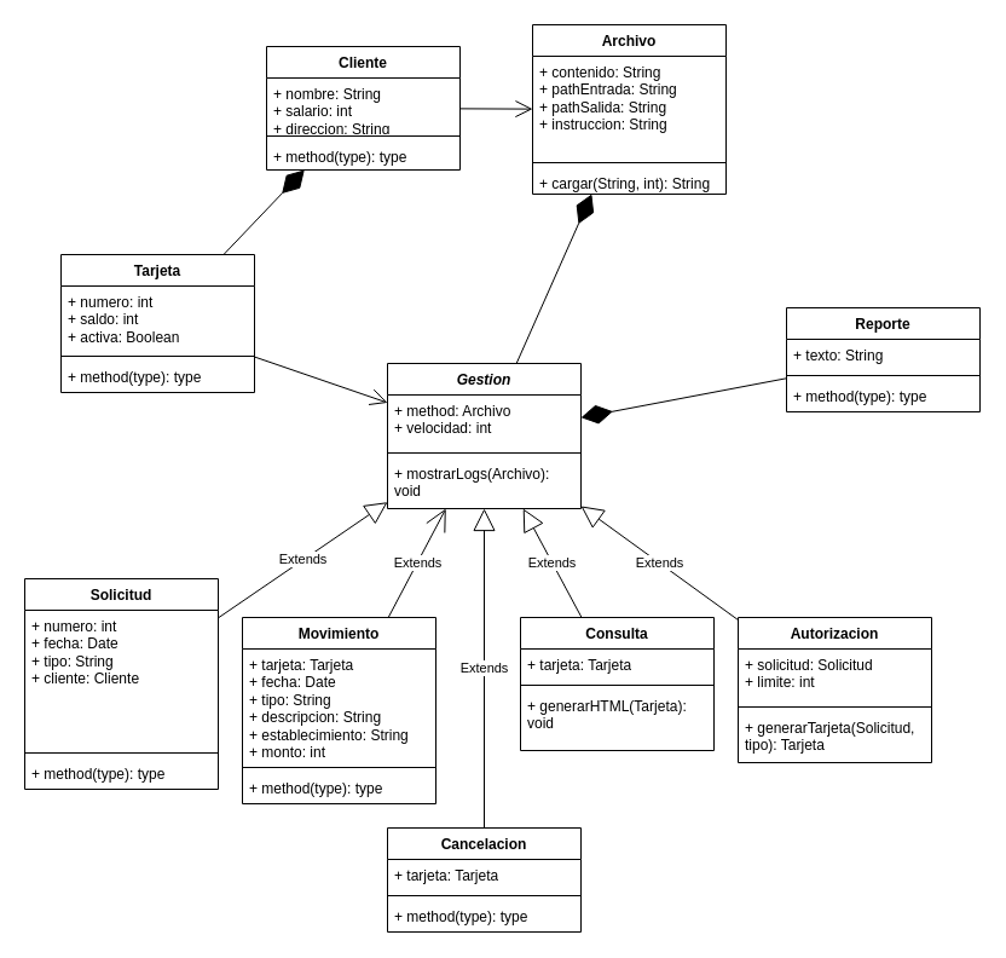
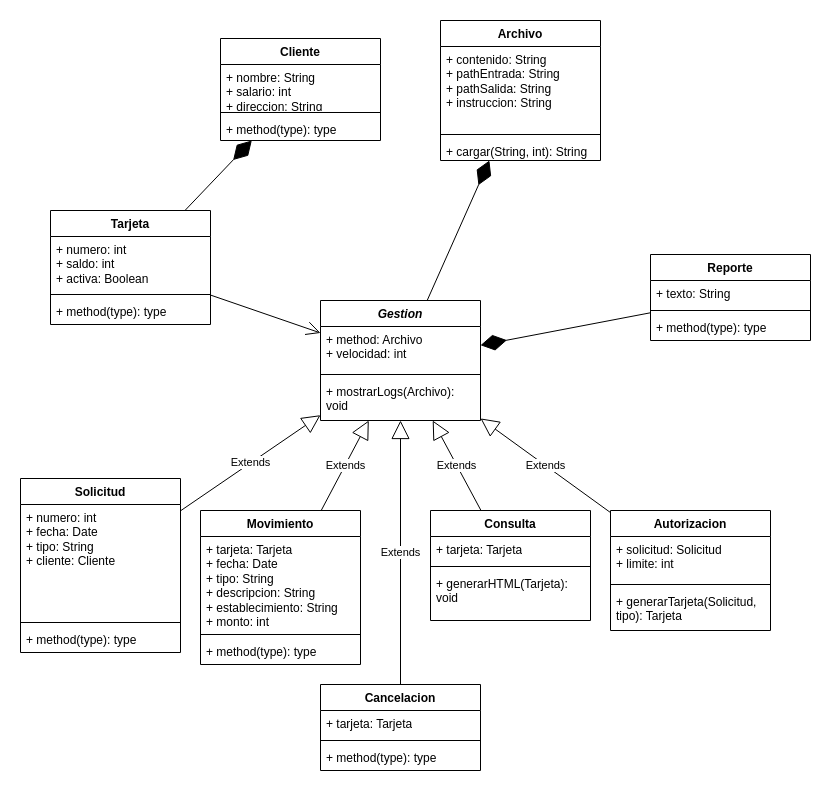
  <mxCell id="0" />
  <mxCell id="1" parent="0" />
  <mxCell id="2" value="Cliente" style="swimlane;fontStyle=1;align=center;verticalAlign=top;childLayout=stackLayout;horizontal=1;startSize=26;horizontalStack=0;resizeParent=1;resizeParentMax=0;resizeLast=0;collapsible=1;marginBottom=0;whiteSpace=wrap;html=1;" parent="1" vertex="1"><mxGeometry x="220" y="38" width="160" height="102" as="geometry" /></mxCell>
  <mxCell id="3" value="+ nombre: String&lt;div&gt;+ salario: int&lt;br&gt;&lt;/div&gt;&lt;div&gt;+ direccion: String&lt;br&gt;&lt;/div&gt;" style="text;strokeColor=none;fillColor=none;align=left;verticalAlign=top;spacingLeft=4;spacingRight=4;overflow=hidden;rotatable=0;points=[[0,0.5],[1,0.5]];portConstraint=eastwest;whiteSpace=wrap;html=1;" parent="2" vertex="1"><mxGeometry y="26" width="160" height="44" as="geometry" /></mxCell>
  <mxCell id="4" value="" style="line;strokeWidth=1;fillColor=none;align=left;verticalAlign=middle;spacingTop=-1;spacingLeft=3;spacingRight=3;rotatable=0;labelPosition=right;points=[];portConstraint=eastwest;strokeColor=inherit;" parent="2" vertex="1"><mxGeometry y="70" width="160" height="8" as="geometry" /></mxCell>
  <mxCell id="5" value="+ method(type): type" style="text;strokeColor=none;fillColor=none;align=left;verticalAlign=top;spacingLeft=4;spacingRight=4;overflow=hidden;rotatable=0;points=[[0,0.5],[1,0.5]];portConstraint=eastwest;whiteSpace=wrap;html=1;" parent="2" vertex="1"><mxGeometry y="78" width="160" height="24" as="geometry" /></mxCell>
  <mxCell id="6" value="Tarjeta" style="swimlane;fontStyle=1;align=center;verticalAlign=top;childLayout=stackLayout;horizontal=1;startSize=26;horizontalStack=0;resizeParent=1;resizeParentMax=0;resizeLast=0;collapsible=1;marginBottom=0;whiteSpace=wrap;html=1;" parent="1" vertex="1"><mxGeometry x="50" y="210" width="160" height="114" as="geometry" /></mxCell>
  <mxCell id="7" value="+ numero: int&lt;div&gt;+ saldo: int&lt;br&gt;&lt;/div&gt;&lt;div&gt;+ activa: Boolean&lt;br&gt;&lt;/div&gt;" style="text;strokeColor=none;fillColor=none;align=left;verticalAlign=top;spacingLeft=4;spacingRight=4;overflow=hidden;rotatable=0;points=[[0,0.5],[1,0.5]];portConstraint=eastwest;whiteSpace=wrap;html=1;" parent="6" vertex="1"><mxGeometry y="26" width="160" height="54" as="geometry" /></mxCell>
  <mxCell id="8" value="" style="line;strokeWidth=1;fillColor=none;align=left;verticalAlign=middle;spacingTop=-1;spacingLeft=3;spacingRight=3;rotatable=0;labelPosition=right;points=[];portConstraint=eastwest;strokeColor=inherit;" parent="6" vertex="1"><mxGeometry y="80" width="160" height="8" as="geometry" /></mxCell>
  <mxCell id="9" value="+ method(type): type" style="text;strokeColor=none;fillColor=none;align=left;verticalAlign=top;spacingLeft=4;spacingRight=4;overflow=hidden;rotatable=0;points=[[0,0.5],[1,0.5]];portConstraint=eastwest;whiteSpace=wrap;html=1;" parent="6" vertex="1"><mxGeometry y="88" width="160" height="26" as="geometry" /></mxCell>
  <mxCell id="10" value="&lt;i&gt;Gestion&lt;/i&gt;" style="swimlane;fontStyle=1;align=center;verticalAlign=top;childLayout=stackLayout;horizontal=1;startSize=26;horizontalStack=0;resizeParent=1;resizeParentMax=0;resizeLast=0;collapsible=1;marginBottom=0;whiteSpace=wrap;html=1;" parent="1" vertex="1"><mxGeometry x="320" y="300" width="160" height="120" as="geometry" /></mxCell>
  <mxCell id="11" value="+ method: Archivo&lt;div&gt;&lt;div&gt;+ velocidad: int&lt;/div&gt;&lt;/div&gt;&lt;div&gt;&lt;br&gt;&lt;/div&gt;" style="text;strokeColor=none;fillColor=none;align=left;verticalAlign=top;spacingLeft=4;spacingRight=4;overflow=hidden;rotatable=0;points=[[0,0.5],[1,0.5]];portConstraint=eastwest;whiteSpace=wrap;html=1;" parent="10" vertex="1"><mxGeometry y="26" width="160" height="44" as="geometry" /></mxCell>
  <mxCell id="12" value="" style="line;strokeWidth=1;fillColor=none;align=left;verticalAlign=middle;spacingTop=-1;spacingLeft=3;spacingRight=3;rotatable=0;labelPosition=right;points=[];portConstraint=eastwest;strokeColor=inherit;" parent="10" vertex="1"><mxGeometry y="70" width="160" height="8" as="geometry" /></mxCell>
  <mxCell id="13" value="+ mostrarLogs(Archivo): void" style="text;strokeColor=none;fillColor=none;align=left;verticalAlign=top;spacingLeft=4;spacingRight=4;overflow=hidden;rotatable=0;points=[[0,0.5],[1,0.5]];portConstraint=eastwest;whiteSpace=wrap;html=1;" parent="10" vertex="1"><mxGeometry y="78" width="160" height="42" as="geometry" /></mxCell>
  <mxCell id="14" value="Archivo" style="swimlane;fontStyle=1;align=center;verticalAlign=top;childLayout=stackLayout;horizontal=1;startSize=26;horizontalStack=0;resizeParent=1;resizeParentMax=0;resizeLast=0;collapsible=1;marginBottom=0;whiteSpace=wrap;html=1;" parent="1" vertex="1"><mxGeometry x="440" y="20" width="160" height="140" as="geometry" /></mxCell>
  <mxCell id="15" value="+ contenido: String&lt;div&gt;&lt;span style=&quot;background-color: initial;&quot;&gt;+ pathEntrada: String&lt;/span&gt;&lt;br&gt;&lt;/div&gt;&lt;div&gt;+ pathSalida: String&lt;br&gt;&lt;/div&gt;&lt;div&gt;&lt;div&gt;+ instruccion: String&lt;br&gt;&lt;/div&gt;&lt;div&gt;&lt;br&gt;&lt;/div&gt;&lt;/div&gt;" style="text;strokeColor=none;fillColor=none;align=left;verticalAlign=top;spacingLeft=4;spacingRight=4;overflow=hidden;rotatable=0;points=[[0,0.5],[1,0.5]];portConstraint=eastwest;whiteSpace=wrap;html=1;" parent="14" vertex="1"><mxGeometry y="26" width="160" height="84" as="geometry" /></mxCell>
  <mxCell id="16" value="" style="line;strokeWidth=1;fillColor=none;align=left;verticalAlign=middle;spacingTop=-1;spacingLeft=3;spacingRight=3;rotatable=0;labelPosition=right;points=[];portConstraint=eastwest;strokeColor=inherit;" parent="14" vertex="1"><mxGeometry y="110" width="160" height="8" as="geometry" /></mxCell>
  <mxCell id="17" value="+ cargar(String, int): String&lt;div&gt;&lt;br&gt;&lt;/div&gt;&lt;div&gt;&lt;div&gt;&lt;span style=&quot;color: rgba(0, 0, 0, 0); font-family: monospace; font-size: 0px; text-wrap: nowrap;&quot;&gt;%3CmxGraphModel%3E%3Croot%3E%3CmxCell%20id%3D%220%22%2F%3E%3CmxCell%20id%3D%221%22%20parent%3D%220%22%2F%3E%3CmxCell%20id%3D%222%22%20value%3D%22Cliente%22%20style%3D%22swimlane%3BfontStyle%3D1%3Balign%3Dcenter%3BverticalAlign%3Dtop%3BchildLayout%3DstackLayout%3Bhorizontal%3D1%3BstartSize%3D26%3BhorizontalStack%3D0%3BresizeParent%3D1%3BresizeParentMax%3D0%3BresizeLast%3D0%3Bcollapsible%3D1%3BmarginBottom%3D0%3BwhiteSpace%3Dwrap%3Bhtml%3D1%3B%22%20vertex%3D%221%22%20parent%3D%221%22%3E%3CmxGeometry%20x%3D%22320%22%20y%3D%22230%22%20width%3D%22160%22%20height%3D%2286%22%20as%3D%22geometry%22%2F%3E%3C%2FmxCell%3E%3CmxCell%20id%3D%223%22%20value%3D%22%2B%20field%3A%20type%22%20style%3D%22text%3BstrokeColor%3Dnone%3BfillColor%3Dnone%3Balign%3Dleft%3BverticalAlign%3Dtop%3BspacingLeft%3D4%3BspacingRight%3D4%3Boverflow%3Dhidden%3Brotatable%3D0%3Bpoints%3D%5B%5B0%2C0.5%5D%2C%5B1%2C0.5%5D%5D%3BportConstraint%3Deastwest%3BwhiteSpace%3Dwrap%3Bhtml%3D1%3B%22%20vertex%3D%221%22%20parent%3D%222%22%3E%3CmxGeometry%20y%3D%2226%22%20width%3D%22160%22%20height%3D%2226%22%20as%3D%22geometry%22%2F%3E%3C%2FmxCell%3E%3CmxCell%20id%3D%224%22%20value%3D%22%22%20style%3D%22line%3BstrokeWidth%3D1%3BfillColor%3Dnone%3Balign%3Dleft%3BverticalAlign%3Dmiddle%3BspacingTop%3D-1%3BspacingLeft%3D3%3BspacingRight%3D3%3Brotatable%3D0%3BlabelPosition%3Dright%3Bpoints%3D%5B%5D%3BportConstraint%3Deastwest%3BstrokeColor%3Dinherit%3B%22%20vertex%3D%221%22%20parent%3D%222%22%3E%3CmxGeometry%20y%3D%2252%22%20width%3D%22160%22%20height%3D%228%22%20as%3D%22geometry%22%2F%3E%3C%2FmxCell%3E%3CmxCell%20id%3D%225%22%20value%3D%22%2B%20method(type)%3A%20type%22%20style%3D%22text%3BstrokeColor%3Dnone%3BfillColor%3Dnone%3Balign%3Dleft%3BverticalAlign%3Dtop%3BspacingLeft%3D4%3BspacingRight%3D4%3Boverflow%3Dhidden%3Brotatable%3D0%3Bpoints%3D%5B%5B0%2C0.5%5D%2C%5B1%2C0.5%5D%5D%3BportConstraint%3Deastwest%3BwhiteSpace%3Dwrap%3Bhtml%3D1%3B%22%20vertex%3D%221%22%20parent%3D%222%22%3E%3CmxGeometry%20y%3D%2260%22%20width%3D%22160%22%20height%3D%2226%22%20as%3D%22geometry%22%2F%3E%3C%2FmxCell%3E%3C%2Froot%3E%3C%2FmxGraphModel%3E&lt;/span&gt;&lt;br&gt;&lt;/div&gt;&lt;/div&gt;" style="text;strokeColor=none;fillColor=none;align=left;verticalAlign=top;spacingLeft=4;spacingRight=4;overflow=hidden;rotatable=0;points=[[0,0.5],[1,0.5]];portConstraint=eastwest;whiteSpace=wrap;html=1;" parent="14" vertex="1"><mxGeometry y="118" width="160" height="22" as="geometry" /></mxCell>
  <mxCell id="18" value="Reporte" style="swimlane;fontStyle=1;align=center;verticalAlign=top;childLayout=stackLayout;horizontal=1;startSize=26;horizontalStack=0;resizeParent=1;resizeParentMax=0;resizeLast=0;collapsible=1;marginBottom=0;whiteSpace=wrap;html=1;" parent="1" vertex="1"><mxGeometry x="650" y="254" width="160" height="86" as="geometry" /></mxCell>
  <mxCell id="19" value="+ texto: String" style="text;strokeColor=none;fillColor=none;align=left;verticalAlign=top;spacingLeft=4;spacingRight=4;overflow=hidden;rotatable=0;points=[[0,0.5],[1,0.5]];portConstraint=eastwest;whiteSpace=wrap;html=1;" parent="18" vertex="1"><mxGeometry y="26" width="160" height="26" as="geometry" /></mxCell>
  <mxCell id="20" value="" style="line;strokeWidth=1;fillColor=none;align=left;verticalAlign=middle;spacingTop=-1;spacingLeft=3;spacingRight=3;rotatable=0;labelPosition=right;points=[];portConstraint=eastwest;strokeColor=inherit;" parent="18" vertex="1"><mxGeometry y="52" width="160" height="8" as="geometry" /></mxCell>
  <mxCell id="21" value="+ method(type): type" style="text;strokeColor=none;fillColor=none;align=left;verticalAlign=top;spacingLeft=4;spacingRight=4;overflow=hidden;rotatable=0;points=[[0,0.5],[1,0.5]];portConstraint=eastwest;whiteSpace=wrap;html=1;" parent="18" vertex="1"><mxGeometry y="60" width="160" height="26" as="geometry" /></mxCell>
  <mxCell id="22" value="Solicitud" style="swimlane;fontStyle=1;align=center;verticalAlign=top;childLayout=stackLayout;horizontal=1;startSize=26;horizontalStack=0;resizeParent=1;resizeParentMax=0;resizeLast=0;collapsible=1;marginBottom=0;whiteSpace=wrap;html=1;" parent="1" vertex="1"><mxGeometry x="20" y="478" width="160" height="174" as="geometry" /></mxCell>
  <mxCell id="23" value="+ numero: int&lt;div&gt;+ fecha: Date&lt;br&gt;&lt;/div&gt;&lt;div&gt;+ tipo: String&lt;br&gt;&lt;/div&gt;&lt;div&gt;+ cliente: Cliente&lt;br&gt;&lt;/div&gt;&lt;div&gt;&lt;br&gt;&lt;/div&gt;" style="text;strokeColor=none;fillColor=none;align=left;verticalAlign=top;spacingLeft=4;spacingRight=4;overflow=hidden;rotatable=0;points=[[0,0.5],[1,0.5]];portConstraint=eastwest;whiteSpace=wrap;html=1;" parent="22" vertex="1"><mxGeometry y="26" width="160" height="114" as="geometry" /></mxCell>
  <mxCell id="24" value="" style="line;strokeWidth=1;fillColor=none;align=left;verticalAlign=middle;spacingTop=-1;spacingLeft=3;spacingRight=3;rotatable=0;labelPosition=right;points=[];portConstraint=eastwest;strokeColor=inherit;" parent="22" vertex="1"><mxGeometry y="140" width="160" height="8" as="geometry" /></mxCell>
  <mxCell id="25" value="+ method(type): type" style="text;strokeColor=none;fillColor=none;align=left;verticalAlign=top;spacingLeft=4;spacingRight=4;overflow=hidden;rotatable=0;points=[[0,0.5],[1,0.5]];portConstraint=eastwest;whiteSpace=wrap;html=1;" parent="22" vertex="1"><mxGeometry y="148" width="160" height="26" as="geometry" /></mxCell>
  <mxCell id="26" value="Movimiento" style="swimlane;fontStyle=1;align=center;verticalAlign=top;childLayout=stackLayout;horizontal=1;startSize=26;horizontalStack=0;resizeParent=1;resizeParentMax=0;resizeLast=0;collapsible=1;marginBottom=0;whiteSpace=wrap;html=1;" parent="1" vertex="1"><mxGeometry x="200" y="510" width="160" height="154" as="geometry" /></mxCell>
  <mxCell id="27" value="+ tarjeta: Tarjeta&lt;div&gt;+ fecha: Date&lt;br&gt;&lt;/div&gt;&lt;div&gt;+ tipo: String&lt;br&gt;&lt;/div&gt;&lt;div&gt;+ descripcion: String&lt;br&gt;&lt;/div&gt;&lt;div&gt;+ establecimiento: String&lt;br&gt;&lt;/div&gt;&lt;div&gt;+ monto: int&lt;br&gt;&lt;/div&gt;" style="text;strokeColor=none;fillColor=none;align=left;verticalAlign=top;spacingLeft=4;spacingRight=4;overflow=hidden;rotatable=0;points=[[0,0.5],[1,0.5]];portConstraint=eastwest;whiteSpace=wrap;html=1;" parent="26" vertex="1"><mxGeometry y="26" width="160" height="94" as="geometry" /></mxCell>
  <mxCell id="28" value="" style="line;strokeWidth=1;fillColor=none;align=left;verticalAlign=middle;spacingTop=-1;spacingLeft=3;spacingRight=3;rotatable=0;labelPosition=right;points=[];portConstraint=eastwest;strokeColor=inherit;" parent="26" vertex="1"><mxGeometry y="120" width="160" height="8" as="geometry" /></mxCell>
  <mxCell id="29" value="+ method(type): type" style="text;strokeColor=none;fillColor=none;align=left;verticalAlign=top;spacingLeft=4;spacingRight=4;overflow=hidden;rotatable=0;points=[[0,0.5],[1,0.5]];portConstraint=eastwest;whiteSpace=wrap;html=1;" parent="26" vertex="1"><mxGeometry y="128" width="160" height="26" as="geometry" /></mxCell>
  <mxCell id="30" value="Consulta" style="swimlane;fontStyle=1;align=center;verticalAlign=top;childLayout=stackLayout;horizontal=1;startSize=26;horizontalStack=0;resizeParent=1;resizeParentMax=0;resizeLast=0;collapsible=1;marginBottom=0;whiteSpace=wrap;html=1;" parent="1" vertex="1"><mxGeometry x="430" y="510" width="160" height="110" as="geometry" /></mxCell>
  <mxCell id="31" value="+ tarjeta: Tarjeta" style="text;strokeColor=none;fillColor=none;align=left;verticalAlign=top;spacingLeft=4;spacingRight=4;overflow=hidden;rotatable=0;points=[[0,0.5],[1,0.5]];portConstraint=eastwest;whiteSpace=wrap;html=1;" parent="30" vertex="1"><mxGeometry y="26" width="160" height="26" as="geometry" /></mxCell>
  <mxCell id="32" value="" style="line;strokeWidth=1;fillColor=none;align=left;verticalAlign=middle;spacingTop=-1;spacingLeft=3;spacingRight=3;rotatable=0;labelPosition=right;points=[];portConstraint=eastwest;strokeColor=inherit;" parent="30" vertex="1"><mxGeometry y="52" width="160" height="8" as="geometry" /></mxCell>
  <mxCell id="33" value="+ generarHTML(Tarjeta): void" style="text;strokeColor=none;fillColor=none;align=left;verticalAlign=top;spacingLeft=4;spacingRight=4;overflow=hidden;rotatable=0;points=[[0,0.5],[1,0.5]];portConstraint=eastwest;whiteSpace=wrap;html=1;" parent="30" vertex="1"><mxGeometry y="60" width="160" height="50" as="geometry" /></mxCell>
  <mxCell id="34" value="Autorizacion" style="swimlane;fontStyle=1;align=center;verticalAlign=top;childLayout=stackLayout;horizontal=1;startSize=26;horizontalStack=0;resizeParent=1;resizeParentMax=0;resizeLast=0;collapsible=1;marginBottom=0;whiteSpace=wrap;html=1;" parent="1" vertex="1"><mxGeometry x="610" y="510" width="160" height="120" as="geometry" /></mxCell>
  <mxCell id="35" value="+ solicitud: Solicitud&lt;div&gt;+ limite: int&lt;br&gt;&lt;/div&gt;" style="text;strokeColor=none;fillColor=none;align=left;verticalAlign=top;spacingLeft=4;spacingRight=4;overflow=hidden;rotatable=0;points=[[0,0.5],[1,0.5]];portConstraint=eastwest;whiteSpace=wrap;html=1;" parent="34" vertex="1"><mxGeometry y="26" width="160" height="44" as="geometry" /></mxCell>
  <mxCell id="36" value="" style="line;strokeWidth=1;fillColor=none;align=left;verticalAlign=middle;spacingTop=-1;spacingLeft=3;spacingRight=3;rotatable=0;labelPosition=right;points=[];portConstraint=eastwest;strokeColor=inherit;" parent="34" vertex="1"><mxGeometry y="70" width="160" height="8" as="geometry" /></mxCell>
  <mxCell id="37" value="+ generarTarjeta(Solicitud, tipo): Tarjeta" style="text;strokeColor=none;fillColor=none;align=left;verticalAlign=top;spacingLeft=4;spacingRight=4;overflow=hidden;rotatable=0;points=[[0,0.5],[1,0.5]];portConstraint=eastwest;whiteSpace=wrap;html=1;" parent="34" vertex="1"><mxGeometry y="78" width="160" height="42" as="geometry" /></mxCell>
  <mxCell id="38" value="Cancelacion" style="swimlane;fontStyle=1;align=center;verticalAlign=top;childLayout=stackLayout;horizontal=1;startSize=26;horizontalStack=0;resizeParent=1;resizeParentMax=0;resizeLast=0;collapsible=1;marginBottom=0;whiteSpace=wrap;html=1;" parent="1" vertex="1"><mxGeometry x="320" y="684" width="160" height="86" as="geometry" /></mxCell>
  <mxCell id="39" value="+ tarjeta: Tarjeta" style="text;strokeColor=none;fillColor=none;align=left;verticalAlign=top;spacingLeft=4;spacingRight=4;overflow=hidden;rotatable=0;points=[[0,0.5],[1,0.5]];portConstraint=eastwest;whiteSpace=wrap;html=1;" parent="38" vertex="1"><mxGeometry y="26" width="160" height="26" as="geometry" /></mxCell>
  <mxCell id="40" value="" style="line;strokeWidth=1;fillColor=none;align=left;verticalAlign=middle;spacingTop=-1;spacingLeft=3;spacingRight=3;rotatable=0;labelPosition=right;points=[];portConstraint=eastwest;strokeColor=inherit;" parent="38" vertex="1"><mxGeometry y="52" width="160" height="8" as="geometry" /></mxCell>
  <mxCell id="41" value="+ method(type): type" style="text;strokeColor=none;fillColor=none;align=left;verticalAlign=top;spacingLeft=4;spacingRight=4;overflow=hidden;rotatable=0;points=[[0,0.5],[1,0.5]];portConstraint=eastwest;whiteSpace=wrap;html=1;" parent="38" vertex="1"><mxGeometry y="60" width="160" height="26" as="geometry" /></mxCell>
- <mxCell id="42" value="Extends" style="endArrow=open;endSize=16;endFill=0;html=1;rounded=0;" edge="1" parent="1" source="26" target="10"><mxGeometry width="160" relative="1" as="geometry"><mxPoint x="330" y="441" as="sourcePoint" /><mxPoint x="300" y="470" as="targetPoint" /></mxGeometry></mxCell>
+ <mxCell id="42" value="Extends" style="endArrow=block;endSize=16;endFill=0;html=1;rounded=0;" edge="1" parent="1" source="26" target="10"><mxGeometry width="160" relative="1" as="geometry"><mxPoint x="330" y="441" as="sourcePoint" /><mxPoint x="300" y="470" as="targetPoint" /></mxGeometry></mxCell>
  <mxCell id="43" value="Extends" style="endArrow=block;endSize=16;endFill=0;html=1;rounded=0;" edge="1" parent="1" source="34" target="10"><mxGeometry width="160" relative="1" as="geometry"><mxPoint x="340" y="451" as="sourcePoint" /><mxPoint x="620" y="360" as="targetPoint" /></mxGeometry></mxCell>
  <mxCell id="44" value="Extends" style="endArrow=block;endSize=16;endFill=0;html=1;rounded=0;" edge="1" parent="1" source="30" target="10"><mxGeometry width="160" relative="1" as="geometry"><mxPoint x="350" y="461" as="sourcePoint" /><mxPoint x="550" y="410" as="targetPoint" /></mxGeometry></mxCell>
  <mxCell id="45" value="Extends" style="endArrow=block;endSize=16;endFill=0;html=1;rounded=0;" edge="1" parent="1" source="38" target="10"><mxGeometry width="160" relative="1" as="geometry"><mxPoint x="360" y="471" as="sourcePoint" /><mxPoint x="520" y="650" as="targetPoint" /></mxGeometry></mxCell>
  <mxCell id="46" value="Extends" style="endArrow=block;endSize=16;endFill=0;html=1;rounded=0;" edge="1" parent="1" source="22" target="10"><mxGeometry width="160" relative="1" as="geometry"><mxPoint x="370" y="481" as="sourcePoint" /><mxPoint x="180" y="350" as="targetPoint" /></mxGeometry></mxCell>
  <mxCell id="47" value="" style="endArrow=diamondThin;endFill=1;endSize=24;html=1;rounded=0;" edge="1" parent="1" source="10" target="14"><mxGeometry width="160" relative="1" as="geometry"><mxPoint x="520" y="250" as="sourcePoint" /><mxPoint x="500" y="380" as="targetPoint" /></mxGeometry></mxCell>
  <mxCell id="48" value="" style="endArrow=diamondThin;endFill=1;endSize=24;html=1;rounded=0;" edge="1" parent="1" source="18" target="10"><mxGeometry width="160" relative="1" as="geometry"><mxPoint x="499" y="170" as="sourcePoint" /><mxPoint x="730" y="120" as="targetPoint" /></mxGeometry></mxCell>
- <mxCell id="49" value="" style="endArrow=open;endFill=1;endSize=12;html=1;rounded=0;" edge="1" parent="1" source="2" target="14"><mxGeometry width="160" relative="1" as="geometry"><mxPoint x="340" y="380" as="sourcePoint" /><mxPoint x="500" y="380" as="targetPoint" /></mxGeometry></mxCell>
  <mxCell id="50" value="" style="endArrow=diamondThin;endFill=1;endSize=24;html=1;rounded=0;" edge="1" parent="1" source="6" target="2"><mxGeometry width="160" relative="1" as="geometry"><mxPoint x="340" y="380" as="sourcePoint" /><mxPoint x="500" y="380" as="targetPoint" /></mxGeometry></mxCell>
  <mxCell id="51" value="" style="endArrow=open;endFill=1;endSize=12;html=1;rounded=0;" edge="1" parent="1" source="6" target="10"><mxGeometry width="160" relative="1" as="geometry"><mxPoint x="340" y="380" as="sourcePoint" /><mxPoint x="500" y="380" as="targetPoint" /></mxGeometry></mxCell>
